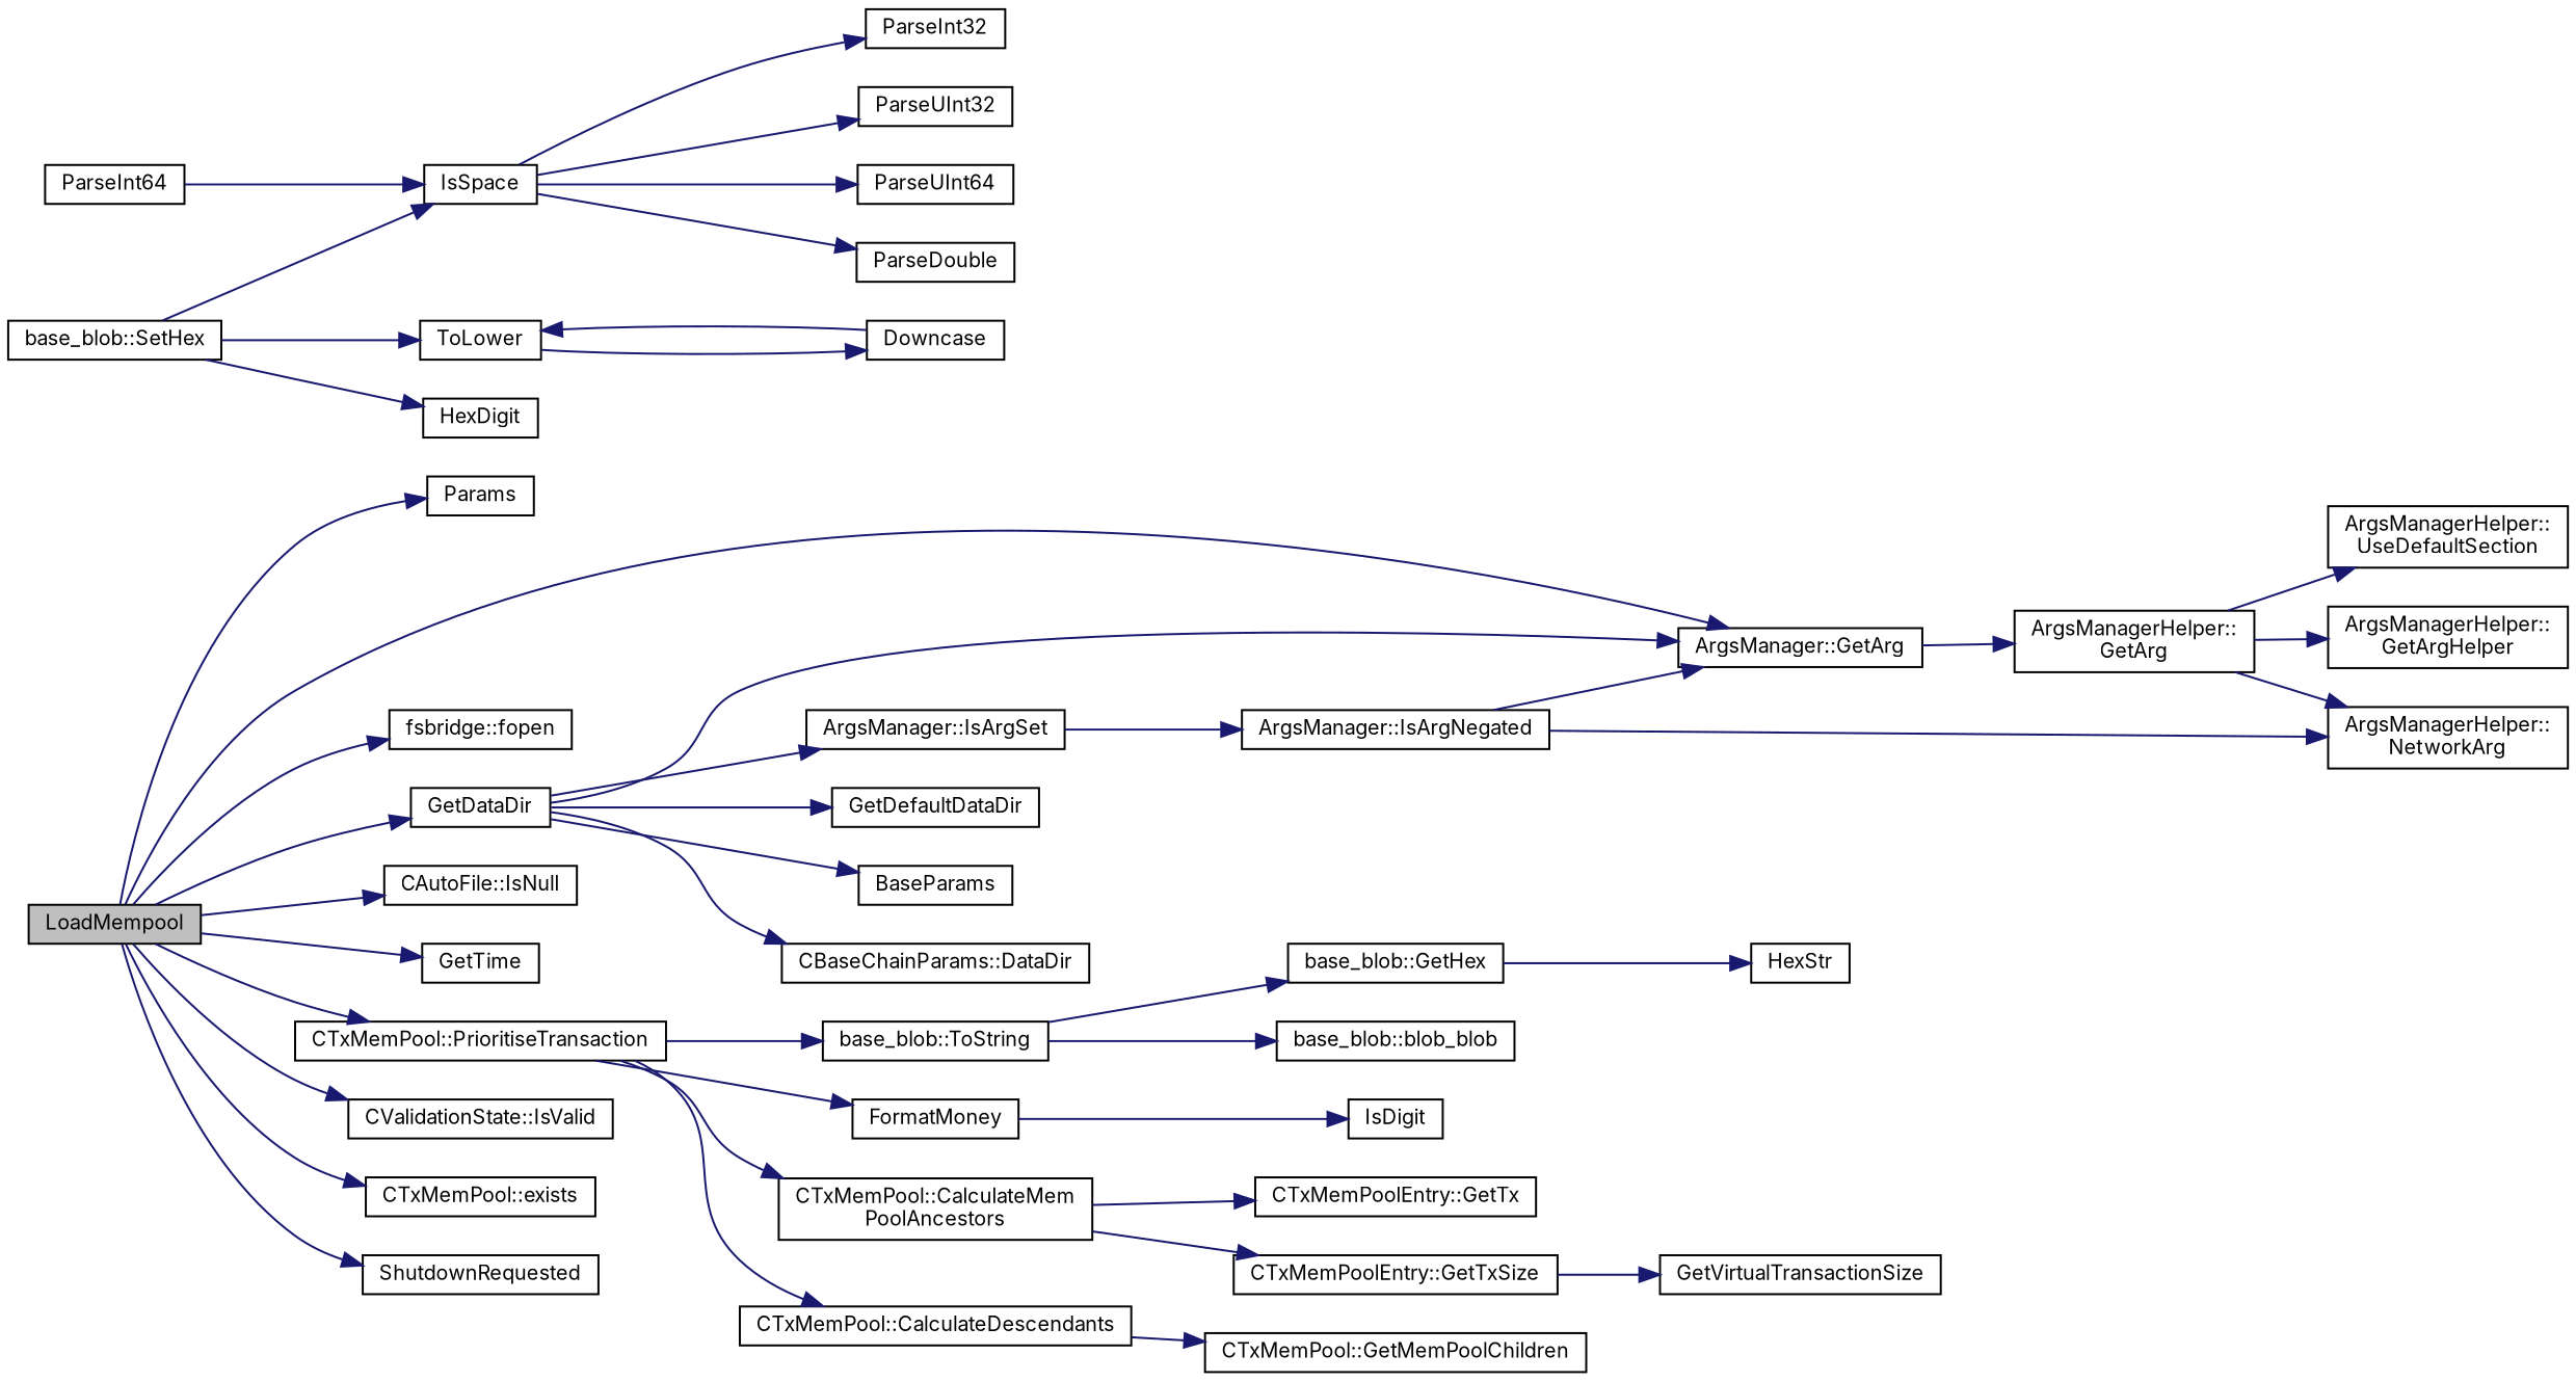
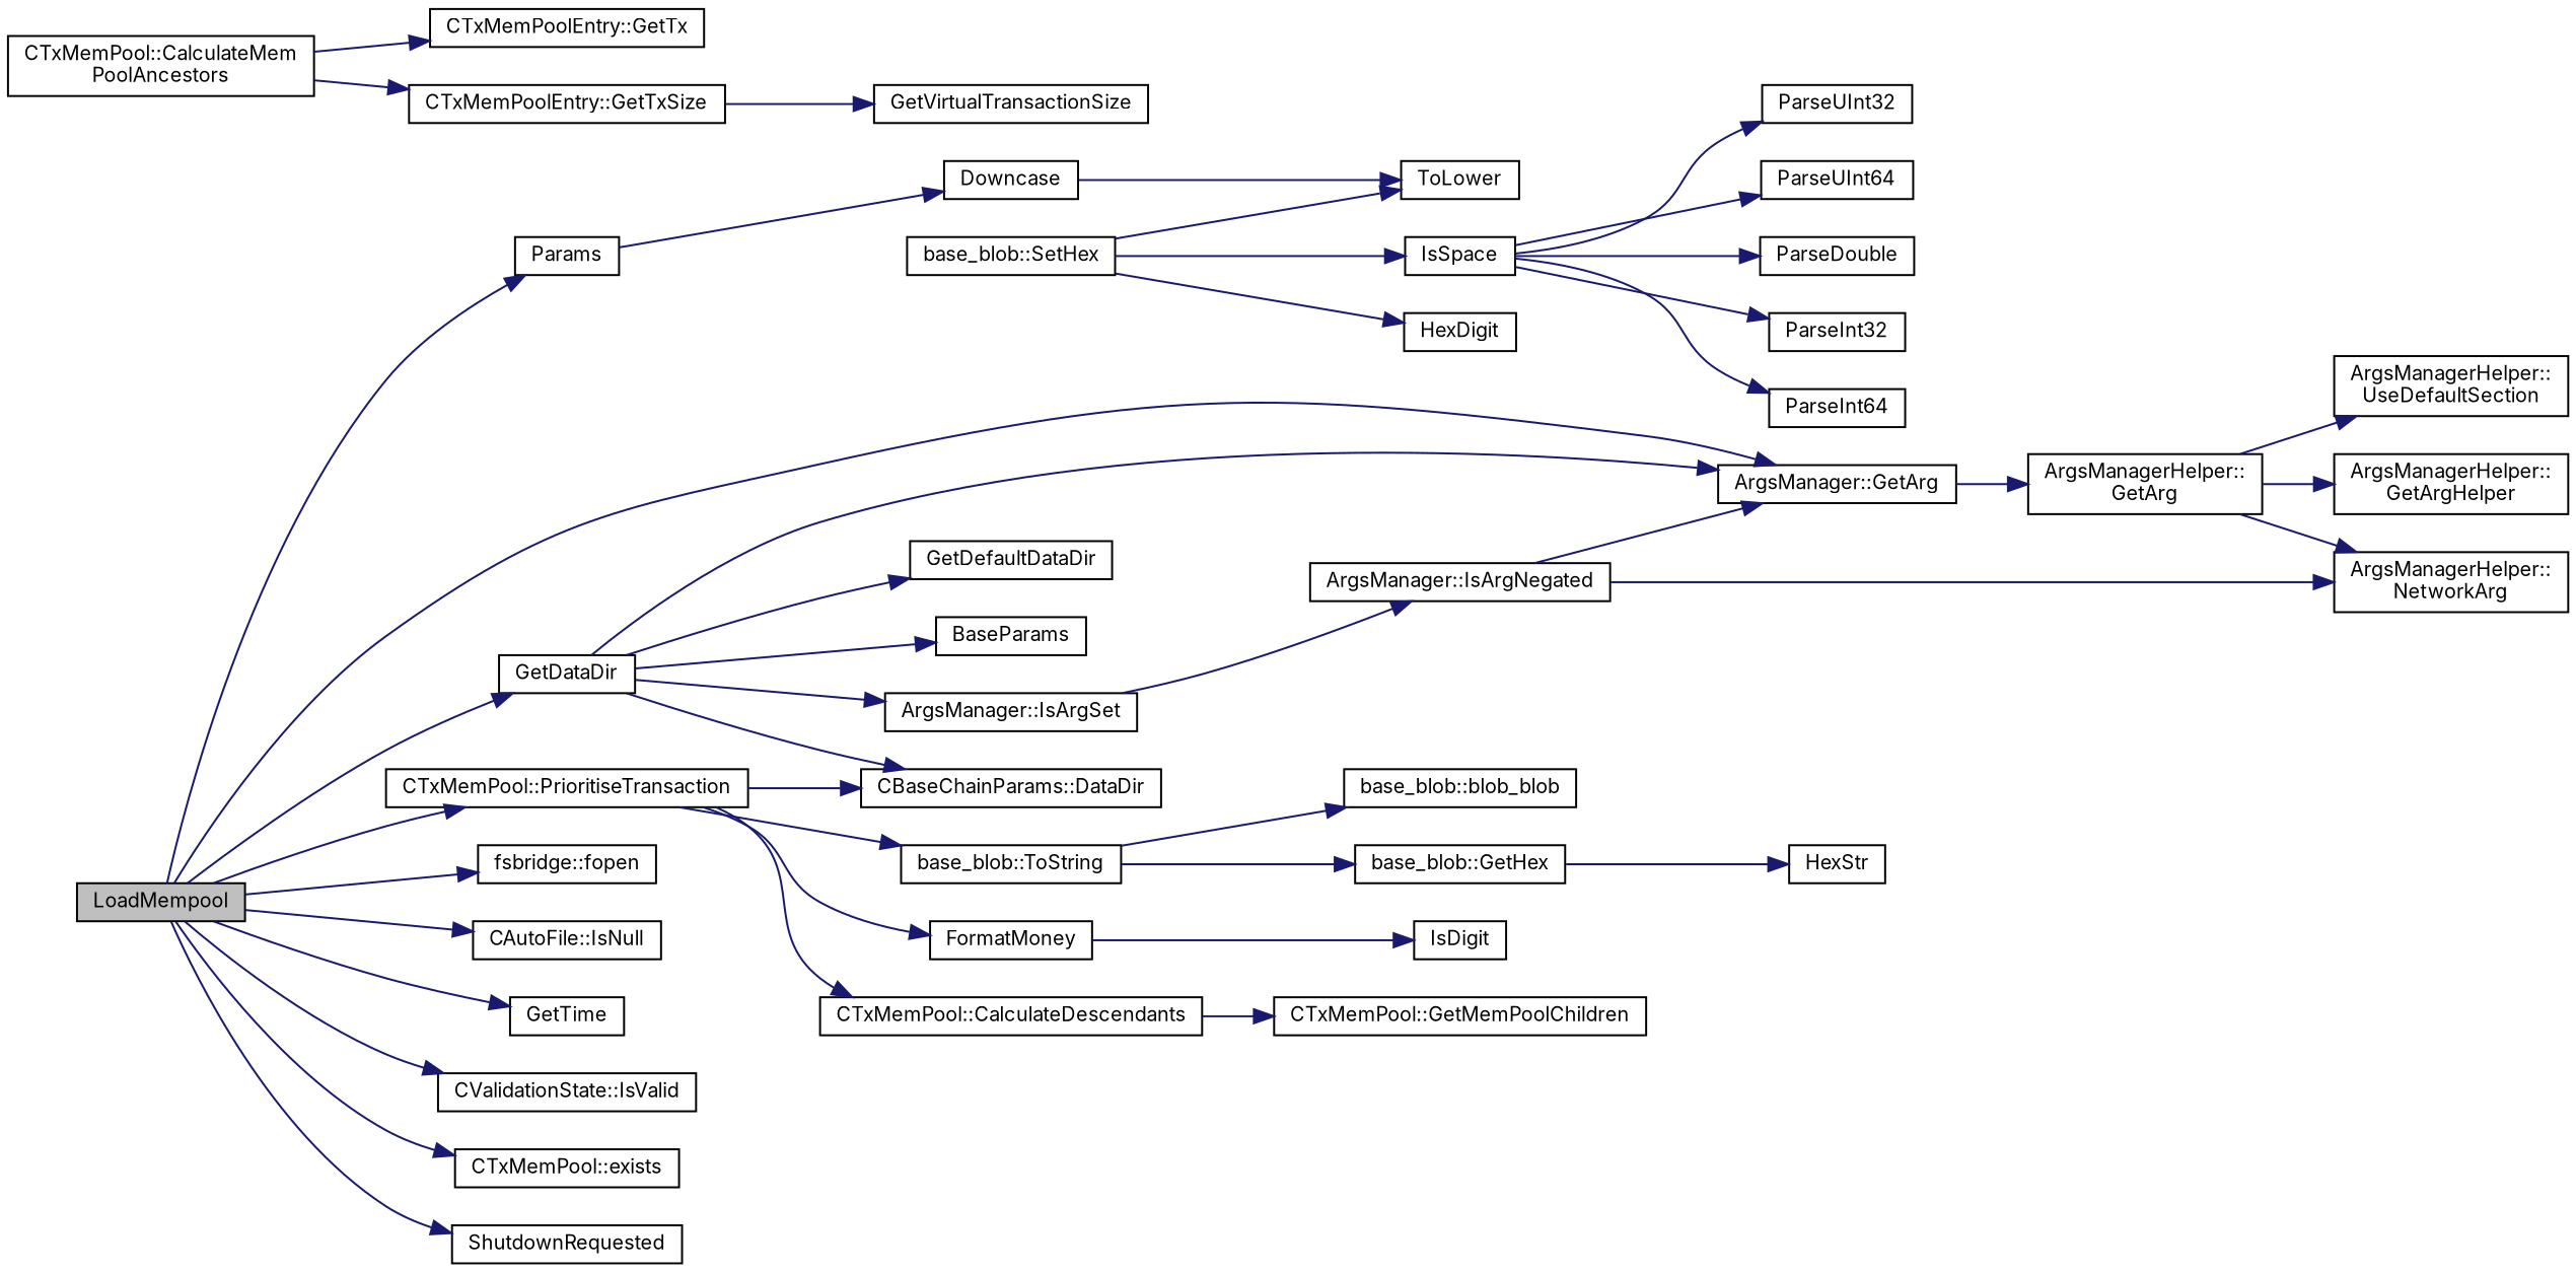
  digraph {
    fontname=Inter
    rankdir=LR
    node [color=black fillcolor=white fontname=Inter fontsize=10 shape=record style=filled]
    edge [color=midnightblue fontname=Inter fontsize=10 labelfontname=Helvetica labelfontsize=10 style=solid]
    n1 [fillcolor=grey75 fontcolor=black height=0.2 label=LoadMempool width=0.4]
    n2 [height=0.2 label=Params width=0.4]
    n3 [height=0.2 label="ArgsManager::GetArg" width=0.4]
    n4 [height=0.2 label="fsbridge::fopen" width=0.4]
    n5 [height=0.2 label=GetDataDir width=0.4]
    n6 [height=0.2 label="CAutoFile::IsNull" width=0.4]
    n7 [height=0.2 label=GetTime width=0.4]
    n8 [height=0.2 label="CTxMemPool::PrioritiseTransaction" width=0.4]
    n9 [height=0.2 label="CValidationState::IsValid" width=0.4]
    n10 [height=0.2 label="CTxMemPool::exists" width=0.4]
    n11 [height=0.2 label=ShutdownRequested width=0.4]
    n12 [height=0.2 label="ArgsManagerHelper::\lGetArg" width=0.4]
    n13 [height=0.2 label="ArgsManager::IsArgSet" width=0.4]
    n14 [height=0.2 label=GetDefaultDataDir width=0.4]
    n15 [height=0.2 label=BaseParams width=0.4]
    n16 [height=0.2 label="CBaseChainParams::DataDir" width=0.4]
    n17 [height=0.2 label="CTxMemPool::CalculateMem\lPoolAncestors" width=0.4]
    n18 [height=0.2 label="CTxMemPool::CalculateDescendants" width=0.4]
    n19 [height=0.2 label="base_blob::ToString" width=0.4]
    n20 [height=0.2 label=FormatMoney width=0.4]
    n21 [height=0.2 label="ArgsManager::IsArgNegated" width=0.4]
    n22 [height=0.2 label="ArgsManagerHelper::\lNetworkArg" width=0.4]
    n23 [height=0.2 label="ArgsManagerHelper::\lGetArgHelper" width=0.4]
    n24 [height=0.2 label="ArgsManagerHelper::\lUseDefaultSection" width=0.4]
    n25 [height=0.2 label="CTxMemPoolEntry::GetTx" width=0.4]
    n26 [height=0.2 label="CTxMemPoolEntry::GetTxSize" width=0.4]
    n27 [height=0.2 label="CTxMemPool::GetMemPoolChildren" width=0.4]
    n28 [height=0.2 label="base_blob::blob_blob" width=0.4]
    n29 [height=0.2 label="base_blob::GetHex" width=0.4]
    n30 [height=0.2 label=IsDigit width=0.4]
    n31 [height=0.2 label=GetVirtualTransactionSize width=0.4]
    n32 [height=0.2 label=HexStr width=0.4]
    n33 [height=0.2 label="base_blob::SetHex" width=0.4]
    n34 [height=0.2 label=IsSpace width=0.4]
    n35 [height=0.2 label=ToLower width=0.4]
    n36 [height=0.2 label=HexDigit width=0.4]
    n37 [height=0.2 label=ParseInt32 width=0.4]
    n38 [height=0.2 label=ParseInt64 width=0.4]
    n39 [height=0.2 label=ParseUInt32 width=0.4]
    n40 [height=0.2 label=ParseUInt64 width=0.4]
    n41 [height=0.2 label=ParseDouble width=0.4]
    n42 [height=0.2 label=Downcase width=0.4]
    n1 -> n2
    n1 -> n3
    n1 -> n4
    n1 -> n5
    n1 -> n6
    n1 -> n7
    n1 -> n8
    n1 -> n9
    n1 -> n10
    n1 -> n11
    n3 -> n12
    n5 -> n3
    n5 -> n13
    n5 -> n14
    n5 -> n15
    n5 -> n16
-   n8 -> n17
+   n8 -> n16
    n8 -> n18
    n8 -> n19
    n8 -> n20
    n12 -> n22
    n12 -> n23
    n12 -> n24
    n13 -> n21
    n17 -> n25
    n17 -> n26
    n18 -> n27
    n19 -> n28
    n19 -> n29
    n20 -> n30
    n21 -> n3
    n21 -> n22
    n26 -> n31
    n29 -> n32
    n33 -> n34
    n33 -> n35
    n33 -> n36
    n34 -> n37
-   n38 -> n34
+   n34 -> n38
    n34 -> n39
    n34 -> n40
    n34 -> n41
-   n35 -> n42
+   n2 -> n42
    n42 -> n35
  }
